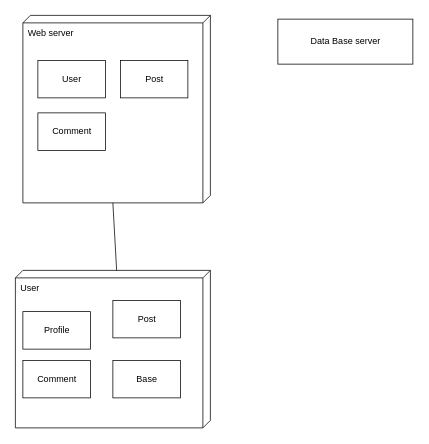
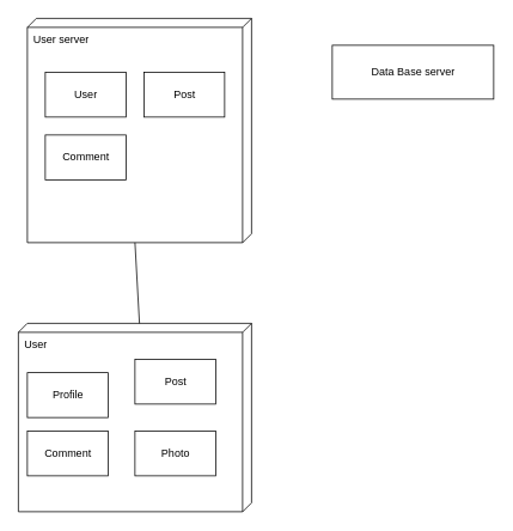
  <mxCell id="0" />
  <mxCell id="1" parent="0" />
- <mxCell id="2" value="Web server" style="verticalAlign=top;align=left;shape=cube;size=10;direction=south;fontStyle=0;html=1;boundedLbl=1;spacingLeft=5;" vertex="1" parent="1"><mxGeometry x="30" y="20" width="250" height="250" as="geometry" /></mxCell>
- <mxCell id="3" value="Data Base server" style="text;html=1;align=center;verticalAlign=middle;dashed=0;fillColor=#ffffff;strokeColor=#000000;" vertex="1" parent="1"><mxGeometry x="370" y="25" width="180" height="60" as="geometry" /></mxCell>
+ <mxCell id="2" value="User server" style="verticalAlign=top;align=left;shape=cube;size=10;direction=south;fontStyle=0;html=1;boundedLbl=1;spacingLeft=5;" vertex="1" parent="1"><mxGeometry x="30" y="20" width="250" height="250" as="geometry" /></mxCell>
+ <mxCell id="3" value="Data Base server" style="text;html=1;align=center;verticalAlign=middle;dashed=0;fillColor=#ffffff;strokeColor=#000000;" vertex="1" parent="1"><mxGeometry x="370" y="50" width="180" height="60" as="geometry" /></mxCell>
  <mxCell id="4" value="User" style="text;html=1;align=center;verticalAlign=middle;dashed=0;fillColor=#ffffff;strokeColor=#000000;" vertex="1" parent="1"><mxGeometry x="50" y="80" width="90" height="50" as="geometry" /></mxCell>
  <mxCell id="5" value="Post" style="text;html=1;align=center;verticalAlign=middle;dashed=0;fillColor=#ffffff;strokeColor=#000000;" vertex="1" parent="1"><mxGeometry x="160" y="80" width="90" height="50" as="geometry" /></mxCell>
  <mxCell id="6" value="Comment" style="text;html=1;align=center;verticalAlign=middle;dashed=0;fillColor=#ffffff;strokeColor=#000000;" vertex="1" parent="1"><mxGeometry x="50" y="150" width="90" height="50" as="geometry" /></mxCell>
  <mxCell id="7" value="User" style="verticalAlign=top;align=left;shape=cube;size=10;direction=south;fontStyle=0;html=1;boundedLbl=1;spacingLeft=5;" vertex="1" parent="1"><mxGeometry x="20" y="360" width="260" height="210" as="geometry" /></mxCell>
  <mxCell id="8" value="" style="endArrow=none;html=1;rounded=0;exitX=0;exitY=0;exitDx=0;exitDy=125;exitPerimeter=0;entryX=0;entryY=0;entryDx=250;entryDy=130;entryPerimeter=0;" edge="1" parent="1" source="7" target="2"><mxGeometry width="50" height="50" relative="1" as="geometry"><mxPoint x="330" y="380" as="sourcePoint" /><mxPoint x="380" y="330" as="targetPoint" /></mxGeometry></mxCell>
  <mxCell id="9" value="Profile" style="text;html=1;align=center;verticalAlign=middle;dashed=0;fillColor=#ffffff;strokeColor=#000000;" vertex="1" parent="1"><mxGeometry x="30" y="415" width="90" height="50" as="geometry" /></mxCell>
  <mxCell id="10" value="Post" style="text;html=1;align=center;verticalAlign=middle;dashed=0;fillColor=#ffffff;strokeColor=#000000;" vertex="1" parent="1"><mxGeometry x="150" y="400" width="90" height="50" as="geometry" /></mxCell>
  <mxCell id="11" value="Comment" style="text;html=1;align=center;verticalAlign=middle;dashed=0;fillColor=#ffffff;strokeColor=#000000;" vertex="1" parent="1"><mxGeometry x="30" y="480" width="90" height="50" as="geometry" /></mxCell>
- <mxCell id="12" value="Base" style="text;html=1;align=center;verticalAlign=middle;dashed=0;fillColor=#ffffff;strokeColor=#000000;" vertex="1" parent="1"><mxGeometry x="150" y="480" width="90" height="50" as="geometry" /></mxCell>
+ <mxCell id="12" value="Photo" style="text;html=1;align=center;verticalAlign=middle;dashed=0;fillColor=#ffffff;strokeColor=#000000;" vertex="1" parent="1"><mxGeometry x="150" y="480" width="90" height="50" as="geometry" /></mxCell>
